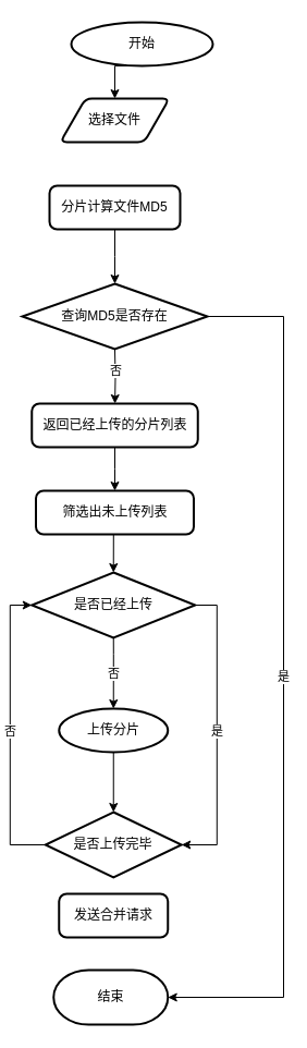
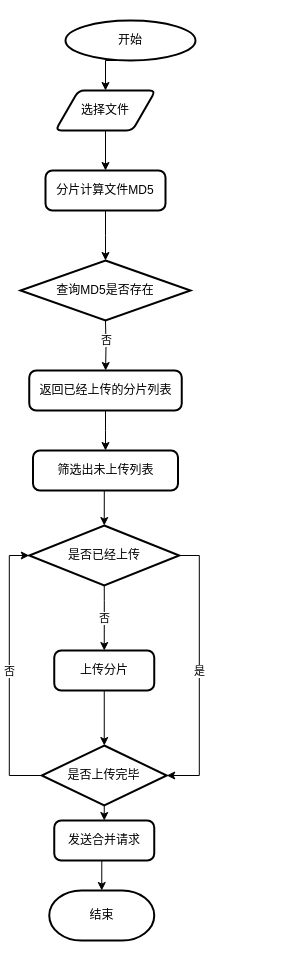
  <mxCell id="0" />
  <mxCell id="1" parent="0" />
  <mxCell id="2" style="edgeStyle=orthogonalEdgeStyle;rounded=0;orthogonalLoop=1;jettySize=auto;html=1;exitX=0.5;exitY=1;exitDx=0;exitDy=0;exitPerimeter=0;entryX=0.5;entryY=0;entryDx=0;entryDy=0;" edge="1" parent="1" source="3" target="13"><mxGeometry relative="1" as="geometry" /></mxCell>
  <mxCell id="3" value="开始" style="strokeWidth=2;html=1;shape=mxgraph.flowchart.start_1;whiteSpace=wrap;" vertex="1" parent="1"><mxGeometry x="65" y="20" width="130" height="40" as="geometry" /></mxCell>
  <mxCell id="4" style="edgeStyle=orthogonalEdgeStyle;rounded=0;orthogonalLoop=1;jettySize=auto;html=1;exitX=0.5;exitY=1;exitDx=0;exitDy=0;entryX=0.5;entryY=0;entryDx=0;entryDy=0;entryPerimeter=0;" edge="1" parent="1" source="5"><mxGeometry relative="1" as="geometry"><mxPoint x="105" y="260" as="targetPoint" /></mxGeometry></mxCell>
  <mxCell id="5" value="分片计算文件MD5" style="rounded=1;whiteSpace=wrap;html=1;absoluteArcSize=1;arcSize=14;strokeWidth=2;shadow=0;fontSize=12;" vertex="1" parent="1"><mxGeometry x="45" y="170" width="120" height="40" as="geometry" /></mxCell>
  <mxCell id="6" style="edgeStyle=orthogonalEdgeStyle;rounded=0;orthogonalLoop=1;jettySize=auto;html=1;exitX=0.5;exitY=1;exitDx=0;exitDy=0;exitPerimeter=0;" edge="1" parent="1" target="11"><mxGeometry relative="1" as="geometry"><mxPoint x="105" y="320" as="sourcePoint" /></mxGeometry></mxCell>
  <mxCell id="7" value="否" style="edgeLabel;html=1;align=center;verticalAlign=middle;resizable=0;points=[];" vertex="1" connectable="0" parent="6"><mxGeometry x="-0.307" y="2" relative="1" as="geometry"><mxPoint x="-2" y="3" as="offset" /></mxGeometry></mxCell>
- <mxCell id="8" value="是" style="edgeStyle=orthogonalEdgeStyle;rounded=0;orthogonalLoop=1;jettySize=auto;html=1;exitX=1;exitY=0.5;exitDx=0;exitDy=0;exitPerimeter=0;entryX=1;entryY=0.5;entryDx=0;entryDy=0;entryPerimeter=0;" edge="1" parent="1" source="9" target="26"><mxGeometry relative="1" as="geometry"><Array as="points"><mxPoint x="260" y="290" /><mxPoint x="260" y="915" /></Array></mxGeometry></mxCell>
  <mxCell id="9" value="查询MD5是否存在" style="strokeWidth=2;html=1;shape=mxgraph.flowchart.decision;whiteSpace=wrap;" vertex="1" parent="1"><mxGeometry x="20" y="260" width="170" height="60" as="geometry" /></mxCell>
  <mxCell id="10" style="edgeStyle=orthogonalEdgeStyle;rounded=0;orthogonalLoop=1;jettySize=auto;html=1;exitX=0.5;exitY=1;exitDx=0;exitDy=0;entryX=0.5;entryY=0;entryDx=0;entryDy=0;entryPerimeter=0;" edge="1" parent="1" source="11"><mxGeometry relative="1" as="geometry"><mxPoint x="105" y="450" as="targetPoint" /></mxGeometry></mxCell>
  <mxCell id="11" value="返回已经上传的分片列表" style="rounded=1;whiteSpace=wrap;html=1;absoluteArcSize=1;arcSize=14;strokeWidth=2;" vertex="1" parent="1"><mxGeometry x="28.75" y="370" width="152.5" height="40" as="geometry" /></mxCell>
+ <mxCell id="12" style="edgeStyle=orthogonalEdgeStyle;rounded=0;orthogonalLoop=1;jettySize=auto;html=1;exitX=0.5;exitY=1;exitDx=0;exitDy=0;entryX=0.5;entryY=0;entryDx=0;entryDy=0;" edge="1" parent="1" source="13" target="5"><mxGeometry relative="1" as="geometry" /></mxCell>
  <mxCell id="13" value="选择文件" style="shape=parallelogram;html=1;strokeWidth=2;perimeter=parallelogramPerimeter;whiteSpace=wrap;rounded=1;arcSize=12;size=0.23;" vertex="1" parent="1"><mxGeometry x="55" y="90" width="100" height="40" as="geometry" /></mxCell>
  <mxCell id="14" style="edgeStyle=orthogonalEdgeStyle;rounded=0;orthogonalLoop=1;jettySize=auto;html=1;exitX=0.5;exitY=1;exitDx=0;exitDy=0;entryX=0.5;entryY=0;entryDx=0;entryDy=0;entryPerimeter=0;" edge="1" parent="1" source="15" target="18"><mxGeometry relative="1" as="geometry" /></mxCell>
  <mxCell id="15" value="筛选出未上传列表" style="rounded=1;whiteSpace=wrap;html=1;absoluteArcSize=1;arcSize=14;strokeWidth=2;" vertex="1" parent="1"><mxGeometry x="32.5" y="450" width="145" height="40" as="geometry" /></mxCell>
  <mxCell id="16" value="否" style="edgeStyle=orthogonalEdgeStyle;rounded=0;orthogonalLoop=1;jettySize=auto;html=1;exitX=0.5;exitY=1;exitDx=0;exitDy=0;exitPerimeter=0;entryX=0.5;entryY=0;entryDx=0;entryDy=0;" edge="1" parent="1" source="18" target="20"><mxGeometry relative="1" as="geometry"><Array as="points"><mxPoint x="104" y="600" /><mxPoint x="104" y="600" /></Array></mxGeometry></mxCell>
  <mxCell id="17" value="是" style="edgeStyle=orthogonalEdgeStyle;rounded=0;orthogonalLoop=1;jettySize=auto;html=1;exitX=1;exitY=0.5;exitDx=0;exitDy=0;exitPerimeter=0;entryX=1;entryY=0.5;entryDx=0;entryDy=0;entryPerimeter=0;" edge="1" parent="1" source="18" target="23"><mxGeometry relative="1" as="geometry" /></mxCell>
  <mxCell id="18" value="是否已经上传" style="strokeWidth=2;html=1;shape=mxgraph.flowchart.decision;whiteSpace=wrap;" vertex="1" parent="1"><mxGeometry x="28.75" y="525" width="150" height="60" as="geometry" /></mxCell>
  <mxCell id="19" style="edgeStyle=orthogonalEdgeStyle;rounded=0;orthogonalLoop=1;jettySize=auto;html=1;exitX=0.5;exitY=1;exitDx=0;exitDy=0;entryX=0.5;entryY=0;entryDx=0;entryDy=0;entryPerimeter=0;" edge="1" parent="1" source="20" target="23"><mxGeometry relative="1" as="geometry" /></mxCell>
- <mxCell id="20" value="上传分片" style="ellipse;whiteSpace=wrap;html=1;absoluteArcSize=1;arcSize=14;strokeWidth=2;" vertex="1" parent="1"><mxGeometry x="53.75" y="650" width="100" height="40" as="geometry" /></mxCell>
+ <mxCell id="20" value="上传分片" style="rounded=1;whiteSpace=wrap;html=1;absoluteArcSize=1;arcSize=14;strokeWidth=2;" vertex="1" parent="1"><mxGeometry x="53.75" y="650" width="100" height="40" as="geometry" /></mxCell>
  <mxCell id="21" value="否" style="edgeStyle=orthogonalEdgeStyle;rounded=0;orthogonalLoop=1;jettySize=auto;html=1;exitX=0;exitY=0.5;exitDx=0;exitDy=0;exitPerimeter=0;entryX=0;entryY=0.5;entryDx=0;entryDy=0;entryPerimeter=0;" edge="1" parent="1" source="23" target="18"><mxGeometry relative="1" as="geometry" /></mxCell>
+ <mxCell id="22" style="edgeStyle=orthogonalEdgeStyle;rounded=0;orthogonalLoop=1;jettySize=auto;html=1;exitX=0.5;exitY=1;exitDx=0;exitDy=0;exitPerimeter=0;entryX=0.5;entryY=0;entryDx=0;entryDy=0;" edge="1" parent="1" source="23" target="25"><mxGeometry relative="1" as="geometry" /></mxCell>
  <mxCell id="23" value="是否上传完毕" style="strokeWidth=2;html=1;shape=mxgraph.flowchart.decision;whiteSpace=wrap;" vertex="1" parent="1"><mxGeometry x="41.25" y="745" width="125" height="60" as="geometry" /></mxCell>
+ <mxCell id="24" style="edgeStyle=orthogonalEdgeStyle;rounded=0;orthogonalLoop=1;jettySize=auto;html=1;exitX=0.5;exitY=1;exitDx=0;exitDy=0;entryX=0.5;entryY=0;entryDx=0;entryDy=0;entryPerimeter=0;" edge="1" parent="1" source="25" target="26"><mxGeometry relative="1" as="geometry" /></mxCell>
  <mxCell id="25" value="发送合并请求" style="rounded=1;whiteSpace=wrap;html=1;absoluteArcSize=1;arcSize=14;strokeWidth=2;" vertex="1" parent="1"><mxGeometry x="53.75" y="820" width="100" height="40" as="geometry" /></mxCell>
  <mxCell id="26" value="结束" style="strokeWidth=2;html=1;shape=mxgraph.flowchart.terminator;whiteSpace=wrap;" vertex="1" parent="1"><mxGeometry x="48.75" y="890" width="105" height="50" as="geometry" /></mxCell>
